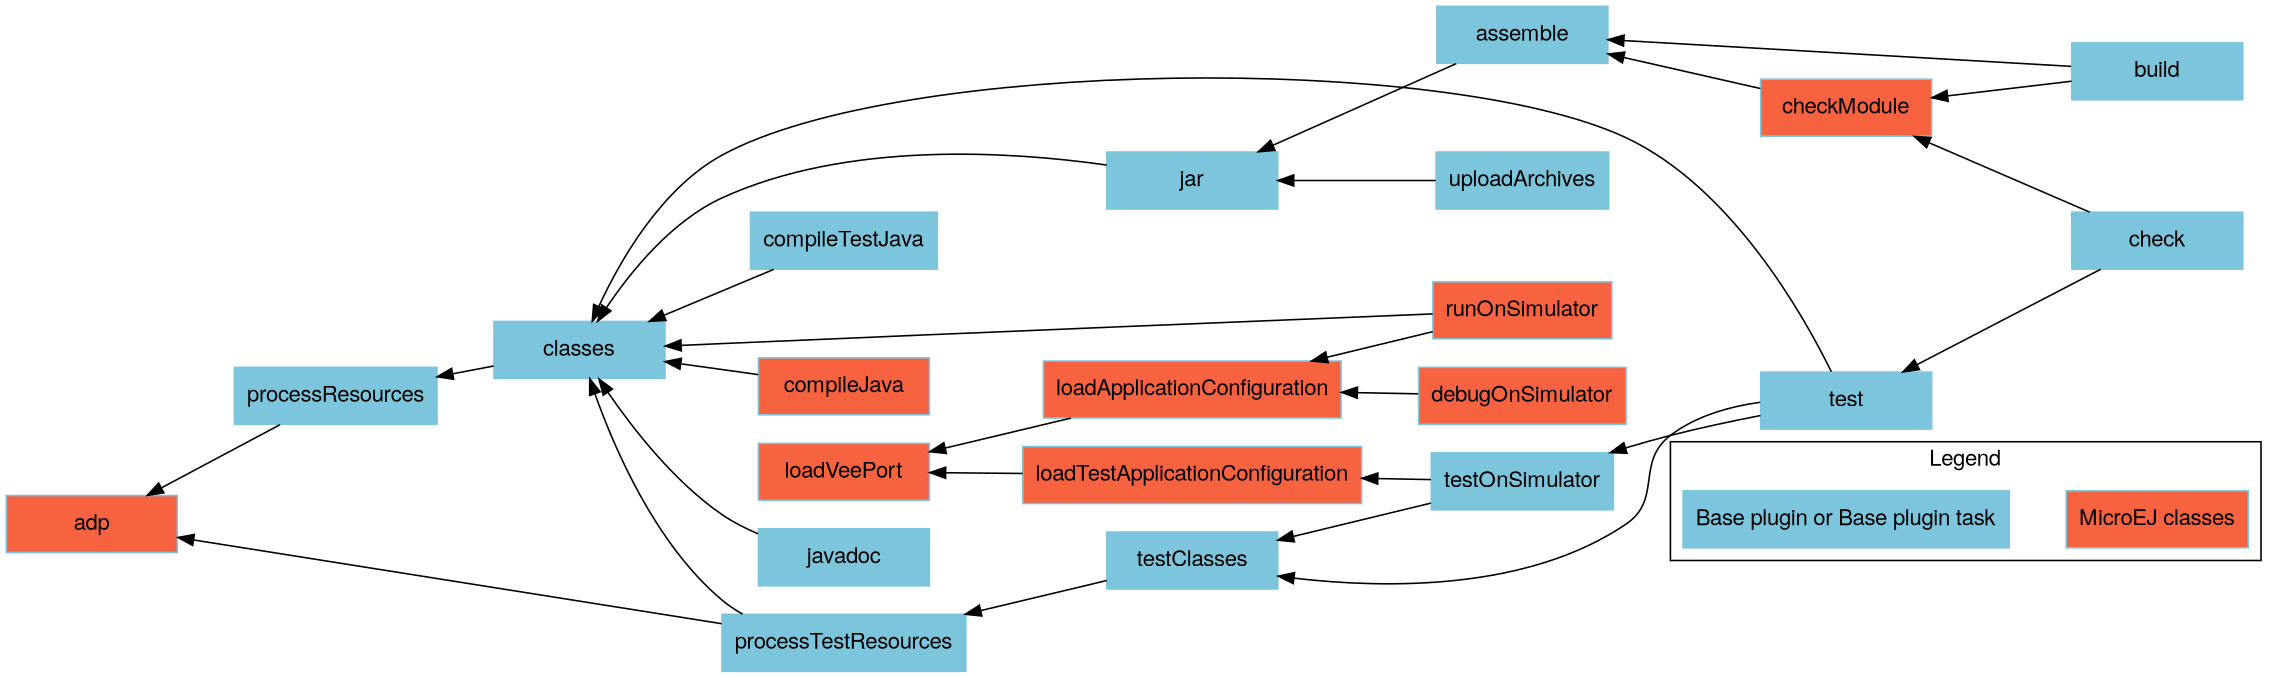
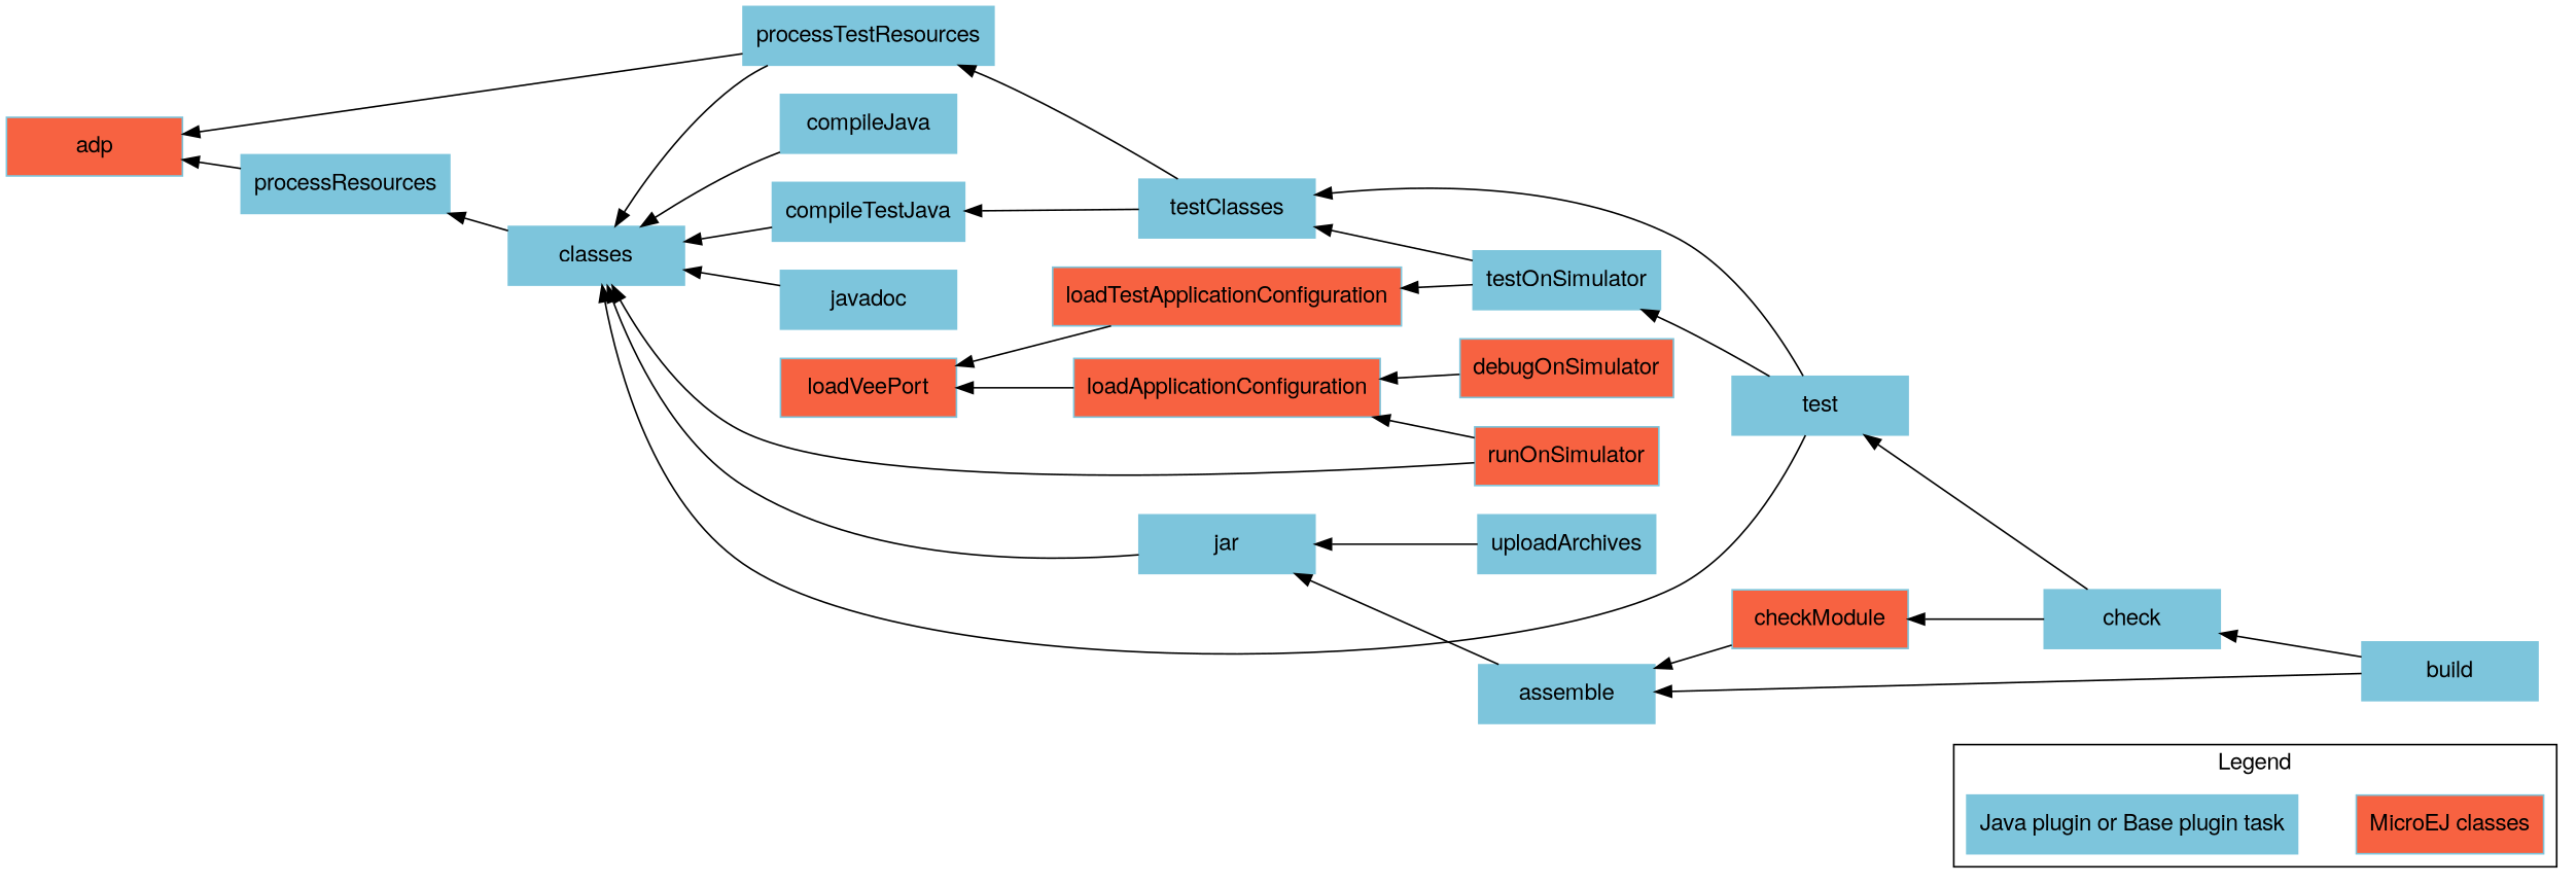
  digraph {
    fontname="Helvetica,Arial,sans-serif"
    rankdir=RL
    node [color="#7dc5dc" fontname="Helvetica,Arial,sans-serif" shape=box style=filled]
    edge [fontname="Helvetica,Arial,sans-serif"]
    n1 [fillcolor="#f76241" label="MicroEJ classes" width=1.5]
-   n2 [fillcolor="#7dc5dc" label="Base plugin or Base plugin task" width=1.5]
+   n2 [fillcolor="#7dc5dc" label="Java plugin or Base plugin task" width=1.5]
    adp [fillcolor="#f76241" width=1.5]
    checkModule [fillcolor="#f76241" width=1.5]
    assemble [width=1.5]
    jar [width=1.5]
    loadVeePort [fillcolor="#f76241" width=1.5]
    loadApplicationConfiguration [fillcolor="#f76241" width=1.5]
    loadTestApplicationConfiguration [fillcolor="#f76241" width=1.5]
    runOnSimulator [fillcolor="#f76241" width=1.5]
    classes [width=1.5]
    processResources [width=1.5]
    debugOnSimulator [fillcolor="#f76241" width=1.5]
    testOnSimulator [fillcolor="#7dc5dc" width=1.5]
    testClasses [width=1.5]
    compileTestJava [width=1.5]
    processTestResources [width=1.5]
    build [width=1.5]
    check [width=1.5]
    test [width=1.5]
-   compileJava [width=1.5 fillcolor="#f76241"]
+   compileJava [width=1.5]
    javadoc [width=1.5]
    uploadArchives [width=1.5]
    subgraph cluster_1 {
      label=Legend
      n1
      n2
    }
    n1 -> n2 [style=invis]
    n2 -> n1 [style=invis]
    checkModule -> assemble
    assemble -> jar
    jar -> classes
    loadApplicationConfiguration -> loadVeePort
    loadTestApplicationConfiguration -> loadVeePort
    runOnSimulator -> loadApplicationConfiguration
    runOnSimulator -> classes
    classes -> processResources
    processResources -> adp
    debugOnSimulator -> loadApplicationConfiguration
    testOnSimulator -> loadTestApplicationConfiguration
    testOnSimulator -> testClasses
+   testClasses -> compileTestJava
    testClasses -> processTestResources
    compileTestJava -> classes
    processTestResources -> adp
    processTestResources -> classes
    build -> assemble
-   build -> checkModule
+   build -> check
    check -> checkModule
    check -> test
    test -> classes
    test -> testOnSimulator
    test -> testClasses
    compileJava -> classes
    javadoc -> classes
    uploadArchives -> jar
  }
